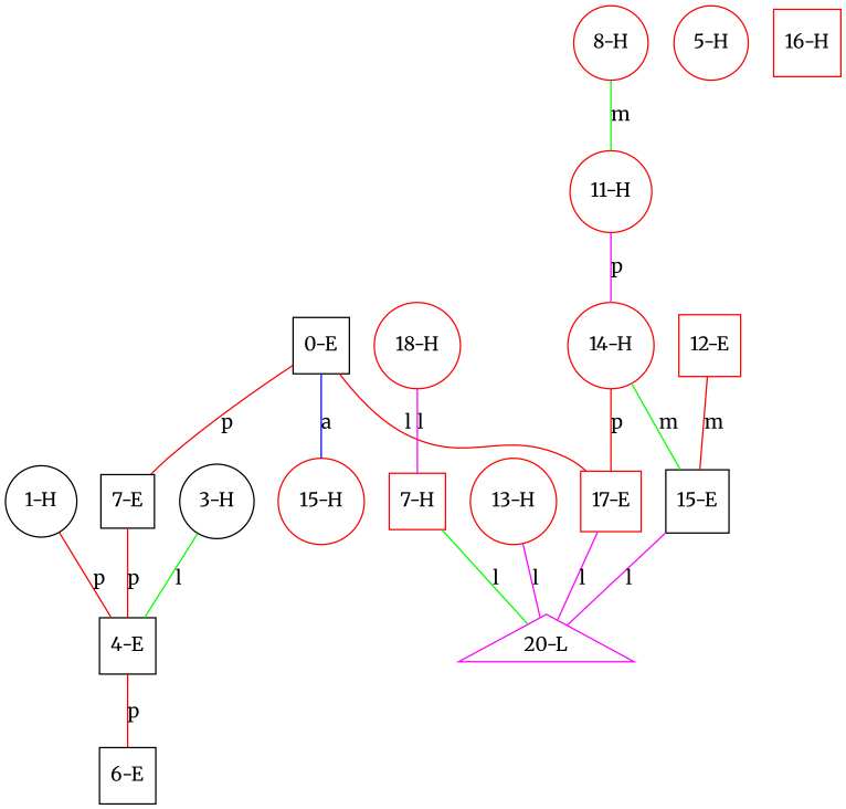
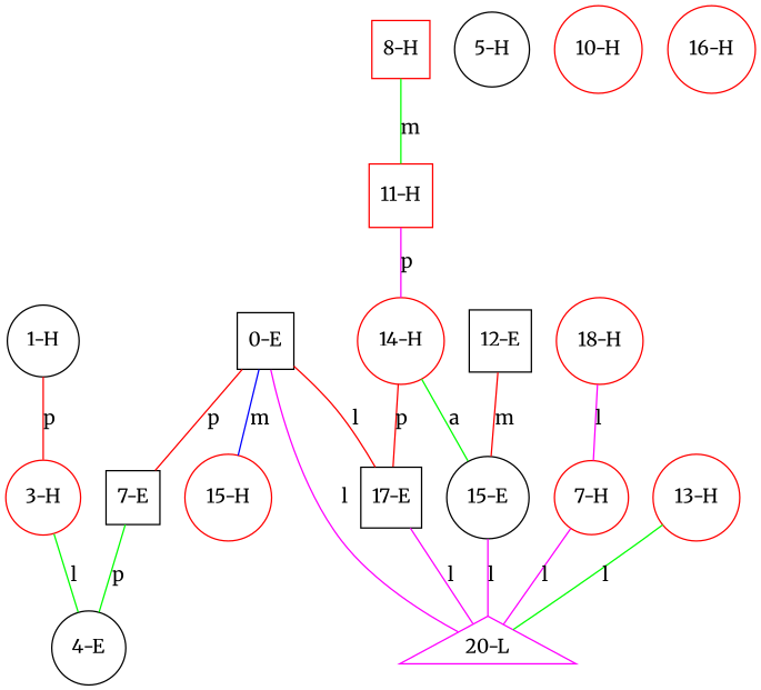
  graph {
    fontname=Merriweather
    node [color=red fontname=Merriweather shape=circle]
    edge [color=red fontname=Merriweather]
    n1 [color=black label="0-E" shape=square]
    n2 [color=black label="7-E" shape=square]
-   n3 [label="17-E" shape=square]
+   n3 [color=black label="17-E" shape=square]
    n4 [label="15-H"]
    n5 [color=magenta label="20-L" shape=triangle]
-   n6 [color=black label="4-E" shape=square]
+   n6 [color=black label="4-E"]
    n7 [color=black label="1-H"]
-   n8 [color=black label="3-H"]
-   n9 [color=black label="6-E" shape=square]
-   n10 [label="5-H"]
-   n11 [label="7-H" shape=square]
-   n12 [label="8-H"]
-   n13 [label="11-H"]
+   n8 [label="3-H"]
+   n10 [color=black label="5-H"]
+   n11 [label="7-H"]
+   n12 [label="8-H" shape=square]
+   n13 [label="11-H" shape=square]
    n14 [label="14-H"]
-   n15 [label="12-E" shape=square]
-   n16 [color=black label="15-E" shape=square]
+   n15 [color=black label="12-E" shape=square]
+   n16 [color=black label="15-E"]
+   n17 [label="10-H"]
    n18 [label="13-H"]
-   n19 [label="16-H" shape=square]
+   n19 [label="16-H"]
    n20 [label="18-H"]
    n1 -- n2 [label=p]
    n1 -- n3 [label=l]
-   n1 -- n4 [color=blue label=a]
-   n2 -- n6 [label=p]
+   n1 -- n4 [color=blue label=m]
+   n1 -- n5 [color=magenta label=l]
+   n2 -- n6 [color=green label=p]
    n3 -- n5 [color=magenta label=l]
-   n6 -- n9 [label=p]
-   n7 -- n6 [label=p]
+   n7 -- n8 [label=p]
    n8 -- n6 [color=green label=l]
-   n11 -- n5 [color=green label=l]
+   n11 -- n5 [color=magenta label=l]
    n12 -- n13 [color=green label=m]
    n13 -- n14 [color=magenta label=p]
    n14 -- n3 [label=p]
-   n14 -- n16 [color=green label=m]
+   n14 -- n16 [color=green label=a]
    n15 -- n16 [label=m]
    n16 -- n5 [color=magenta label=l]
-   n18 -- n5 [color=magenta label=l]
+   n18 -- n5 [color=green label=l]
    n20 -- n11 [color=magenta label=l]
  }
